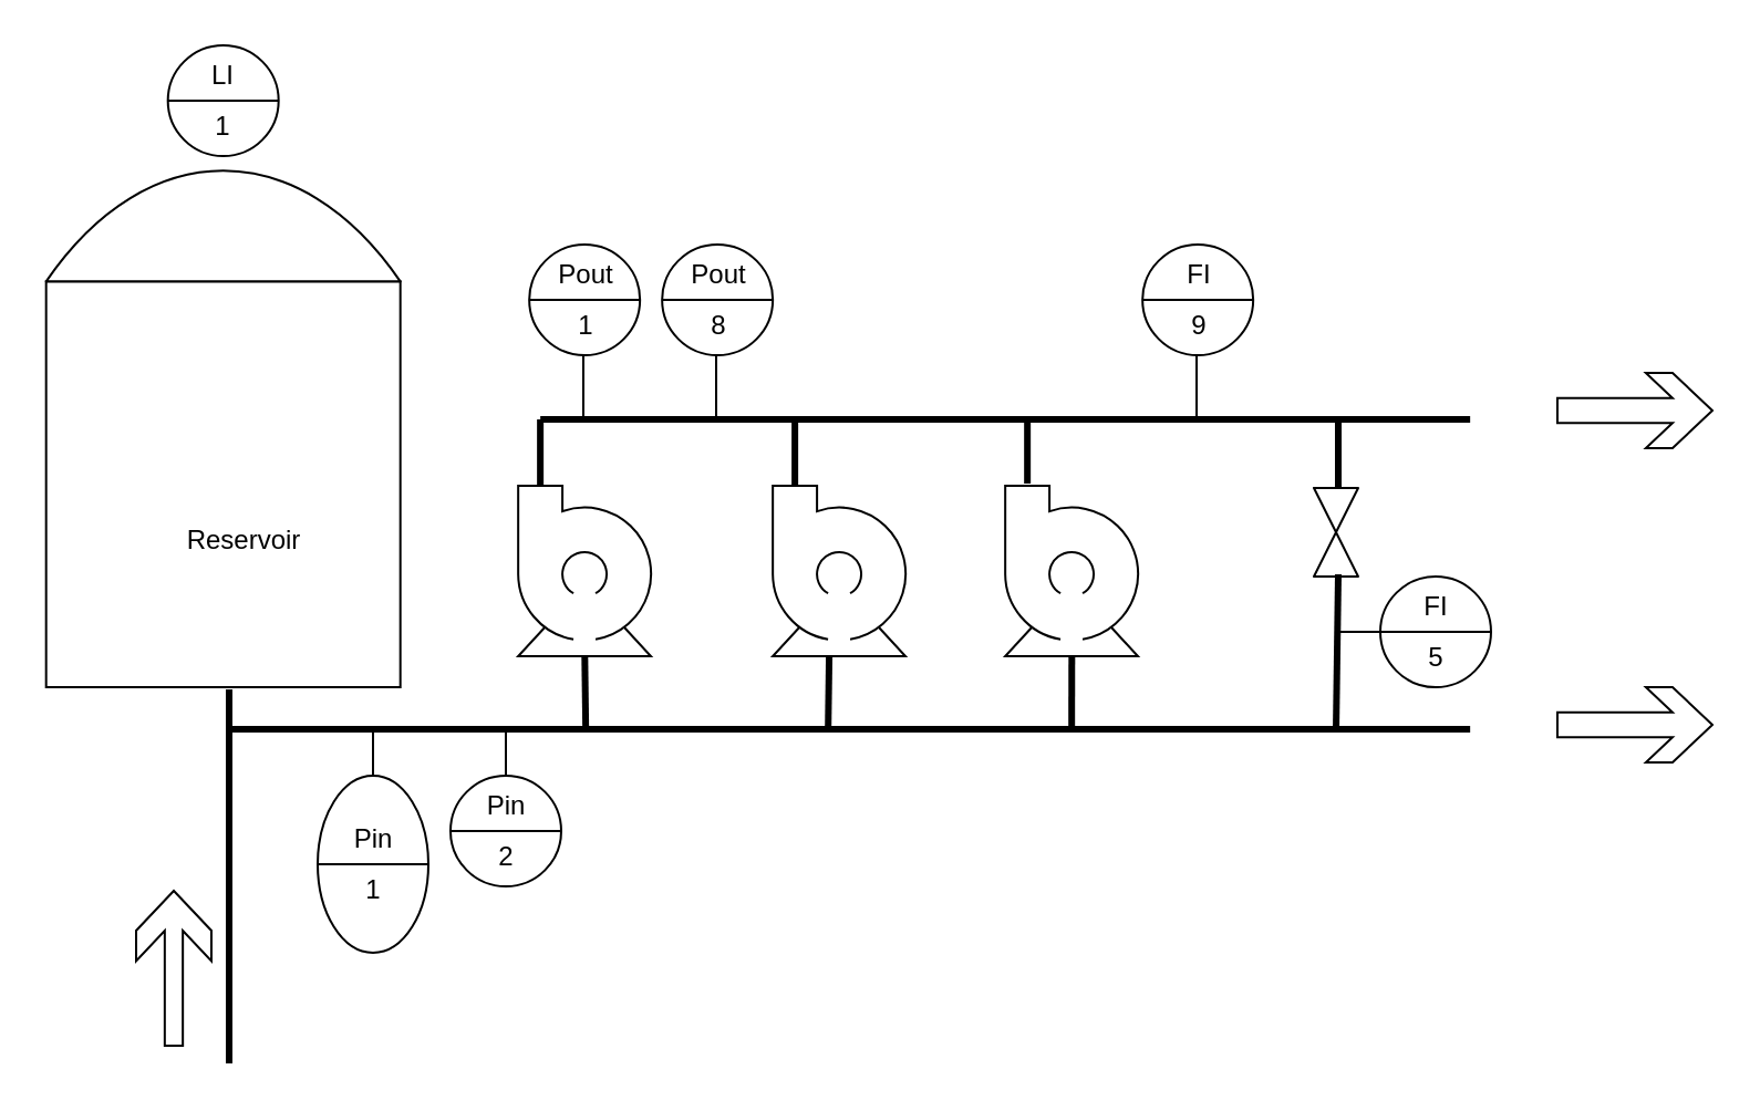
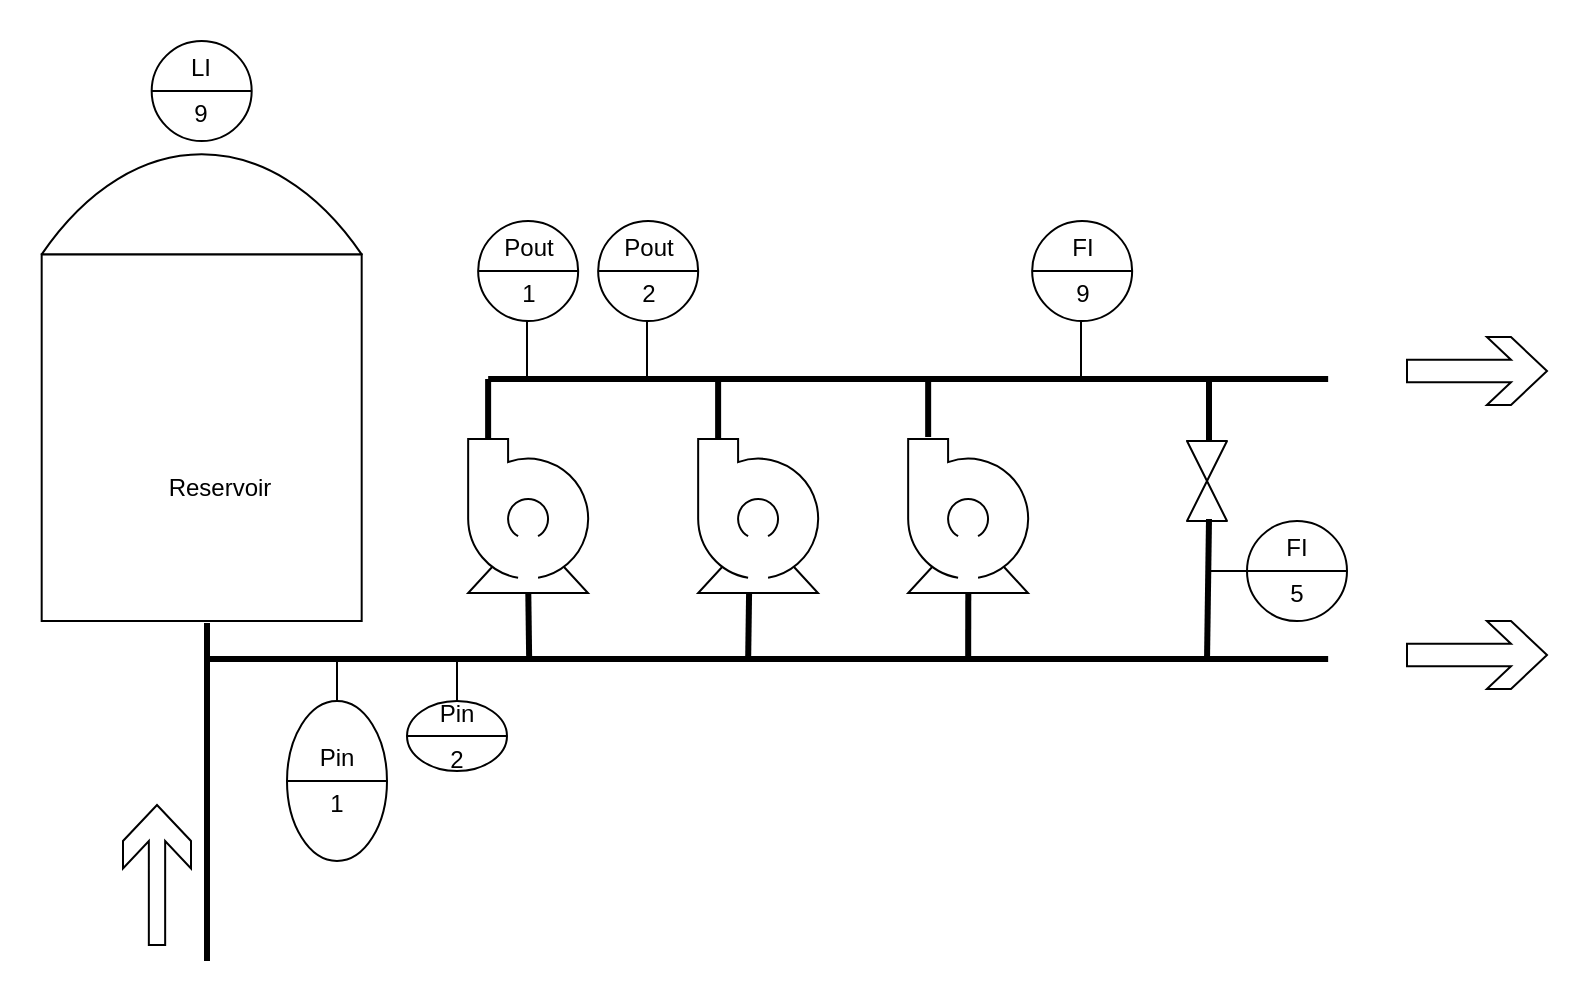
  <mxCell id="0" />
  <mxCell id="1" parent="0" />
  <mxCell id="2" value="" style="shape=mxgraph.pid.vessels.tank_(dished_roof);html=1;pointerEvents=1;align=center;verticalLabelPosition=bottom;verticalAlign=top;dashed=0;" parent="1" vertex="1"><mxGeometry x="20.34" y="60" width="160" height="250" as="geometry" /></mxCell>
  <mxCell id="3" value="" style="endArrow=none;html=3;rounded=0;strokeWidth=3;" edge="1" parent="1"><mxGeometry width="50" height="50" relative="1" as="geometry"><mxPoint x="103" y="311" as="sourcePoint" /><mxPoint x="663.58" y="329" as="targetPoint" /><Array as="points"><mxPoint x="103" y="329" /><mxPoint x="213" y="329" /></Array></mxGeometry></mxCell>
  <mxCell id="4" value="" style="endArrow=none;html=1;rounded=0;strokeWidth=3;entryX=0.485;entryY=1;entryDx=0;entryDy=0;entryPerimeter=0;" edge="1" parent="1" target="11"><mxGeometry width="50" height="50" relative="1" as="geometry"><mxPoint x="264.08" y="329" as="sourcePoint" /><mxPoint x="264.08" y="299" as="targetPoint" /></mxGeometry></mxCell>
  <mxCell id="5" value="" style="endArrow=none;html=1;rounded=0;strokeWidth=3;" edge="1" parent="1"><mxGeometry width="50" height="50" relative="1" as="geometry"><mxPoint x="373.58" y="329" as="sourcePoint" /><mxPoint x="374.042" y="296" as="targetPoint" /></mxGeometry></mxCell>
  <mxCell id="6" value="" style="endArrow=none;html=3;rounded=0;strokeWidth=3;" edge="1" parent="1"><mxGeometry width="50" height="50" relative="1" as="geometry"><mxPoint x="243.58" y="189" as="sourcePoint" /><mxPoint x="663.58" y="189" as="targetPoint" /><Array as="points"><mxPoint x="463.58" y="189" /><mxPoint x="563.58" y="189" /></Array></mxGeometry></mxCell>
  <mxCell id="7" value="" style="endArrow=none;html=1;rounded=0;strokeWidth=3;entryX=0.485;entryY=1;entryDx=0;entryDy=0;entryPerimeter=0;" edge="1" parent="1"><mxGeometry width="50" height="50" relative="1" as="geometry"><mxPoint x="483.58" y="329" as="sourcePoint" /><mxPoint x="483.65" y="296" as="targetPoint" /></mxGeometry></mxCell>
  <mxCell id="8" value="" style="endArrow=none;html=1;rounded=0;strokeWidth=3;" edge="1" parent="1"><mxGeometry width="50" height="50" relative="1" as="geometry"><mxPoint x="463.58" y="218" as="sourcePoint" /><mxPoint x="463.58" y="189" as="targetPoint" /></mxGeometry></mxCell>
  <mxCell id="9" value="" style="endArrow=none;html=1;rounded=0;strokeWidth=3;exitX=0.161;exitY=0.013;exitDx=0;exitDy=0;exitPerimeter=0;" edge="1" parent="1" source="11"><mxGeometry width="50" height="50" relative="1" as="geometry"><mxPoint x="250.342" y="244.518" as="sourcePoint" /><mxPoint x="243.58" y="189" as="targetPoint" /></mxGeometry></mxCell>
  <mxCell id="10" value="" style="endArrow=none;html=1;rounded=0;exitX=0.5;exitY=0;exitDx=0;exitDy=0;" edge="1" parent="1" source="17"><mxGeometry width="50" height="50" relative="1" as="geometry"><mxPoint x="123" y="380" as="sourcePoint" /><mxPoint x="168" y="330" as="targetPoint" /></mxGeometry></mxCell>
  <mxCell id="11" value="" style="shape=mxgraph.pid.pumps.centrifugal_pump_2;html=1;pointerEvents=1;align=center;verticalLabelPosition=bottom;verticalAlign=top;dashed=0;" vertex="1" parent="1"><mxGeometry x="233.58" y="219" width="62" height="77" as="geometry" /></mxCell>
  <mxCell id="12" value="" style="shape=mxgraph.pid.pumps.centrifugal_pump_2;html=1;pointerEvents=1;align=center;verticalLabelPosition=bottom;verticalAlign=top;dashed=0;" vertex="1" parent="1"><mxGeometry x="348.58" y="219" width="62" height="77" as="geometry" /></mxCell>
  <mxCell id="13" value="" style="shape=mxgraph.pid.pumps.centrifugal_pump_2;html=1;pointerEvents=1;align=center;verticalLabelPosition=bottom;verticalAlign=top;dashed=0;" vertex="1" parent="1"><mxGeometry x="453.58" y="219" width="62" height="77" as="geometry" /></mxCell>
  <mxCell id="14" value="&lt;table cellpadding=&quot;4&quot; cellspacing=&quot;0&quot; border=&quot;0&quot; style=&quot;font-size:1em;width:100%;height:100%;&quot;&gt;&lt;tbody&gt;&lt;tr&gt;&lt;td&gt;Pout&lt;/td&gt;&lt;/tr&gt;&lt;tr&gt;&lt;td&gt;1&lt;/td&gt;&lt;/tr&gt;&lt;/tbody&gt;&lt;/table&gt; " style="html=1;outlineConnect=0;align=center;dashed=0;aspect=fixed;shape=mxgraph.pid2inst.discInst;mounting=room" vertex="1" parent="1"><mxGeometry x="238.58" y="110" width="50" height="50" as="geometry" /></mxCell>
  <mxCell id="15" value="" style="endArrow=none;html=1;rounded=0;strokeWidth=3;exitX=0.161;exitY=0;exitDx=0;exitDy=0;exitPerimeter=0;" edge="1" parent="1" source="12"><mxGeometry width="50" height="50" relative="1" as="geometry"><mxPoint x="473.58" y="228" as="sourcePoint" /><mxPoint x="358.58" y="189" as="targetPoint" /></mxGeometry></mxCell>
- <mxCell id="16" value="&lt;table cellpadding=&quot;4&quot; cellspacing=&quot;0&quot; border=&quot;0&quot; style=&quot;font-size:1em;width:100%;height:100%;&quot;&gt;&lt;tbody&gt;&lt;tr&gt;&lt;td&gt;Pout&lt;/td&gt;&lt;/tr&gt;&lt;tr&gt;&lt;td&gt;8&lt;/td&gt;&lt;/tr&gt;&lt;/tbody&gt;&lt;/table&gt; " style="html=1;outlineConnect=0;align=center;dashed=0;aspect=fixed;shape=mxgraph.pid2inst.discInst;mounting=room" vertex="1" parent="1"><mxGeometry x="298.58" y="110" width="50" height="50" as="geometry" /></mxCell>
+ <mxCell id="16" value="&lt;table cellpadding=&quot;4&quot; cellspacing=&quot;0&quot; border=&quot;0&quot; style=&quot;font-size:1em;width:100%;height:100%;&quot;&gt;&lt;tbody&gt;&lt;tr&gt;&lt;td&gt;Pout&lt;/td&gt;&lt;/tr&gt;&lt;tr&gt;&lt;td&gt;2&lt;/td&gt;&lt;/tr&gt;&lt;/tbody&gt;&lt;/table&gt; " style="html=1;outlineConnect=0;align=center;dashed=0;aspect=fixed;shape=mxgraph.pid2inst.discInst;mounting=room" vertex="1" parent="1"><mxGeometry x="298.58" y="110" width="50" height="50" as="geometry" /></mxCell>
  <mxCell id="17" value="&lt;table cellpadding=&quot;4&quot; cellspacing=&quot;0&quot; border=&quot;0&quot; style=&quot;font-size:1em;width:100%;height:100%;&quot;&gt;&lt;tbody&gt;&lt;tr&gt;&lt;td&gt;Pin&lt;/td&gt;&lt;/tr&gt;&lt;tr&gt;&lt;td&gt;1&lt;/td&gt;&lt;/tr&gt;&lt;/tbody&gt;&lt;/table&gt; " style="html=1;outlineConnect=0;align=center;dashed=0;aspect=fixed;shape=mxgraph.pid2inst.discInst;mounting=room" vertex="1" parent="1"><mxGeometry x="143" y="350" width="50" height="80" as="geometry" /></mxCell>
- <mxCell id="18" value="&lt;table cellpadding=&quot;4&quot; cellspacing=&quot;0&quot; border=&quot;0&quot; style=&quot;font-size:1em;width:100%;height:100%;&quot;&gt;&lt;tbody&gt;&lt;tr&gt;&lt;td&gt;Pin&lt;/td&gt;&lt;/tr&gt;&lt;tr&gt;&lt;td&gt;2&lt;/td&gt;&lt;/tr&gt;&lt;/tbody&gt;&lt;/table&gt; " style="html=1;outlineConnect=0;align=center;dashed=0;aspect=fixed;shape=mxgraph.pid2inst.discInst;mounting=room" vertex="1" parent="1"><mxGeometry x="203" y="350" width="50" height="50" as="geometry" /></mxCell>
+ <mxCell id="18" value="&lt;table cellpadding=&quot;4&quot; cellspacing=&quot;0&quot; border=&quot;0&quot; style=&quot;font-size:1em;width:100%;height:100%;&quot;&gt;&lt;tbody&gt;&lt;tr&gt;&lt;td&gt;Pin&lt;/td&gt;&lt;/tr&gt;&lt;tr&gt;&lt;td&gt;2&lt;/td&gt;&lt;/tr&gt;&lt;/tbody&gt;&lt;/table&gt; " style="html=1;outlineConnect=0;align=center;dashed=0;aspect=fixed;shape=mxgraph.pid2inst.discInst;mounting=room" vertex="1" parent="1"><mxGeometry x="203" y="350" width="50" height="35" as="geometry" /></mxCell>
  <mxCell id="19" value="" style="endArrow=none;html=1;rounded=0;strokeWidth=3;" edge="1" parent="1"><mxGeometry width="50" height="50" relative="1" as="geometry"><mxPoint x="103" y="480" as="sourcePoint" /><mxPoint x="103" y="330" as="targetPoint" /></mxGeometry></mxCell>
  <mxCell id="20" value="" style="html=1;shadow=0;dashed=0;align=center;verticalAlign=middle;shape=mxgraph.arrows2.sharpArrow;dy1=0.67;dx1=18;dx2=18;notch=0;" vertex="1" parent="1"><mxGeometry x="703" y="310" width="70" height="34" as="geometry" /></mxCell>
  <mxCell id="21" value="" style="html=1;shadow=0;dashed=0;align=center;verticalAlign=middle;shape=mxgraph.arrows2.sharpArrow;dy1=0.76;dx1=18;dx2=18;notch=0;rotation=-90;" vertex="1" parent="1"><mxGeometry x="43" y="420" width="70" height="34" as="geometry" /></mxCell>
- <mxCell id="22" value="&lt;table cellpadding=&quot;4&quot; cellspacing=&quot;0&quot; border=&quot;0&quot; style=&quot;font-size:1em;width:100%;height:100%;&quot;&gt;&lt;tbody&gt;&lt;tr&gt;&lt;td&gt;LI&lt;/td&gt;&lt;/tr&gt;&lt;tr&gt;&lt;td&gt;1&lt;/td&gt;&lt;/tr&gt;&lt;/tbody&gt;&lt;/table&gt; " style="html=1;outlineConnect=0;align=center;dashed=0;aspect=fixed;shape=mxgraph.pid2inst.discInst;mounting=room" vertex="1" parent="1"><mxGeometry x="75.34" y="20" width="50" height="50" as="geometry" /></mxCell>
+ <mxCell id="22" value="&lt;table cellpadding=&quot;4&quot; cellspacing=&quot;0&quot; border=&quot;0&quot; style=&quot;font-size:1em;width:100%;height:100%;&quot;&gt;&lt;tbody&gt;&lt;tr&gt;&lt;td&gt;LI&lt;/td&gt;&lt;/tr&gt;&lt;tr&gt;&lt;td&gt;9&lt;/td&gt;&lt;/tr&gt;&lt;/tbody&gt;&lt;/table&gt; " style="html=1;outlineConnect=0;align=center;dashed=0;aspect=fixed;shape=mxgraph.pid2inst.discInst;mounting=room" vertex="1" parent="1"><mxGeometry x="75.34" y="20" width="50" height="50" as="geometry" /></mxCell>
  <mxCell id="23" value="" style="endArrow=none;html=1;rounded=0;exitX=0.5;exitY=0;exitDx=0;exitDy=0;" edge="1" parent="1" source="18"><mxGeometry width="50" height="50" relative="1" as="geometry"><mxPoint x="178" y="360" as="sourcePoint" /><mxPoint x="228" y="330" as="targetPoint" /></mxGeometry></mxCell>
  <mxCell id="24" value="" style="verticalLabelPosition=bottom;align=center;html=1;verticalAlign=top;pointerEvents=1;dashed=0;shape=mxgraph.pid2valves.valve;valveType=gate;rotation=90;" vertex="1" parent="1"><mxGeometry x="583" y="230" width="40" height="20" as="geometry" /></mxCell>
  <mxCell id="25" value="" style="endArrow=none;html=1;rounded=0;strokeWidth=3;exitX=0;exitY=0.45;exitDx=0;exitDy=0;exitPerimeter=0;" edge="1" parent="1" source="24"><mxGeometry width="50" height="50" relative="1" as="geometry"><mxPoint x="473.58" y="228" as="sourcePoint" /><mxPoint x="604" y="190" as="targetPoint" /></mxGeometry></mxCell>
  <mxCell id="26" value="" style="endArrow=none;html=1;rounded=0;strokeWidth=3;entryX=0.975;entryY=0.45;entryDx=0;entryDy=0;entryPerimeter=0;" edge="1" parent="1" target="24"><mxGeometry width="50" height="50" relative="1" as="geometry"><mxPoint x="603" y="330" as="sourcePoint" /><mxPoint x="614" y="200" as="targetPoint" /></mxGeometry></mxCell>
  <mxCell id="27" value="" style="endArrow=none;html=1;rounded=0;" edge="1" parent="1"><mxGeometry width="50" height="50" relative="1" as="geometry"><mxPoint x="263" y="190" as="sourcePoint" /><mxPoint x="263" y="160" as="targetPoint" /></mxGeometry></mxCell>
  <mxCell id="28" value="" style="endArrow=none;html=1;rounded=0;" edge="1" parent="1"><mxGeometry width="50" height="50" relative="1" as="geometry"><mxPoint x="323" y="190" as="sourcePoint" /><mxPoint x="323" y="160" as="targetPoint" /></mxGeometry></mxCell>
  <mxCell id="29" value="" style="endArrow=none;html=1;rounded=0;" edge="1" parent="1"><mxGeometry width="50" height="50" relative="1" as="geometry"><mxPoint x="540" y="190" as="sourcePoint" /><mxPoint x="540" y="160" as="targetPoint" /></mxGeometry></mxCell>
  <mxCell id="30" value="&lt;table cellpadding=&quot;4&quot; cellspacing=&quot;0&quot; border=&quot;0&quot; style=&quot;font-size:1em;width:100%;height:100%;&quot;&gt;&lt;tbody&gt;&lt;tr&gt;&lt;td&gt;FI&lt;/td&gt;&lt;/tr&gt;&lt;tr&gt;&lt;td&gt;9&lt;/td&gt;&lt;/tr&gt;&lt;/tbody&gt;&lt;/table&gt; " style="html=1;outlineConnect=0;align=center;dashed=0;aspect=fixed;shape=mxgraph.pid2inst.discInst;mounting=room" vertex="1" parent="1"><mxGeometry x="515.58" y="110" width="50" height="50" as="geometry" /></mxCell>
  <mxCell id="31" value="" style="endArrow=none;html=1;rounded=0;entryX=0;entryY=0.5;entryDx=0;entryDy=0;" edge="1" parent="1" target="32"><mxGeometry width="50" height="50" relative="1" as="geometry"><mxPoint x="603" y="285" as="sourcePoint" /><mxPoint x="647.42" y="310" as="targetPoint" /></mxGeometry></mxCell>
  <mxCell id="32" value="&lt;table cellpadding=&quot;4&quot; cellspacing=&quot;0&quot; border=&quot;0&quot; style=&quot;font-size:1em;width:100%;height:100%;&quot;&gt;&lt;tbody&gt;&lt;tr&gt;&lt;td&gt;FI&lt;/td&gt;&lt;/tr&gt;&lt;tr&gt;&lt;td&gt;5&lt;/td&gt;&lt;/tr&gt;&lt;/tbody&gt;&lt;/table&gt; " style="html=1;outlineConnect=0;align=center;dashed=0;aspect=fixed;shape=mxgraph.pid2inst.discInst;mounting=room" vertex="1" parent="1"><mxGeometry x="623" y="260" width="50" height="50" as="geometry" /></mxCell>
  <mxCell id="33" value="" style="html=1;shadow=0;dashed=0;align=center;verticalAlign=middle;shape=mxgraph.arrows2.sharpArrow;dy1=0.67;dx1=18;dx2=18;notch=0;" vertex="1" parent="1"><mxGeometry x="703" y="168" width="70" height="34" as="geometry" /></mxCell>
  <mxCell id="34" value="Reservoir" style="text;strokeColor=none;align=center;fillColor=none;html=1;verticalAlign=middle;whiteSpace=wrap;rounded=0;" vertex="1" parent="1"><mxGeometry x="80.34" y="229" width="60" height="30" as="geometry" /></mxCell>
